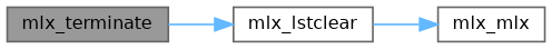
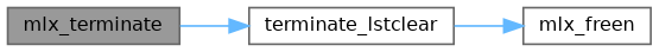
  digraph {
    rankdir=LR
    node [color=grey40 fillcolor=white fontname=Helvetica fontsize=10 shape=box style=filled]
    edge [color=steelblue1 fontname=Helvetica fontsize=10 labelfontname=Helvetica labelfontsize=10 style=solid]
    n1 [color=gray40 fillcolor=grey60 fontcolor=black height=0.2 label=mlx_terminate width=0.4]
-   n2 [height=0.2 label=mlx_lstclear width=0.4]
-   n3 [height=0.2 label=mlx_mlx width=0.4]
+   n2 [height=0.2 label=terminate_lstclear width=0.4]
+   n3 [height=0.2 label=mlx_freen width=0.4]
    n1 -> n2
    n2 -> n3
  }
